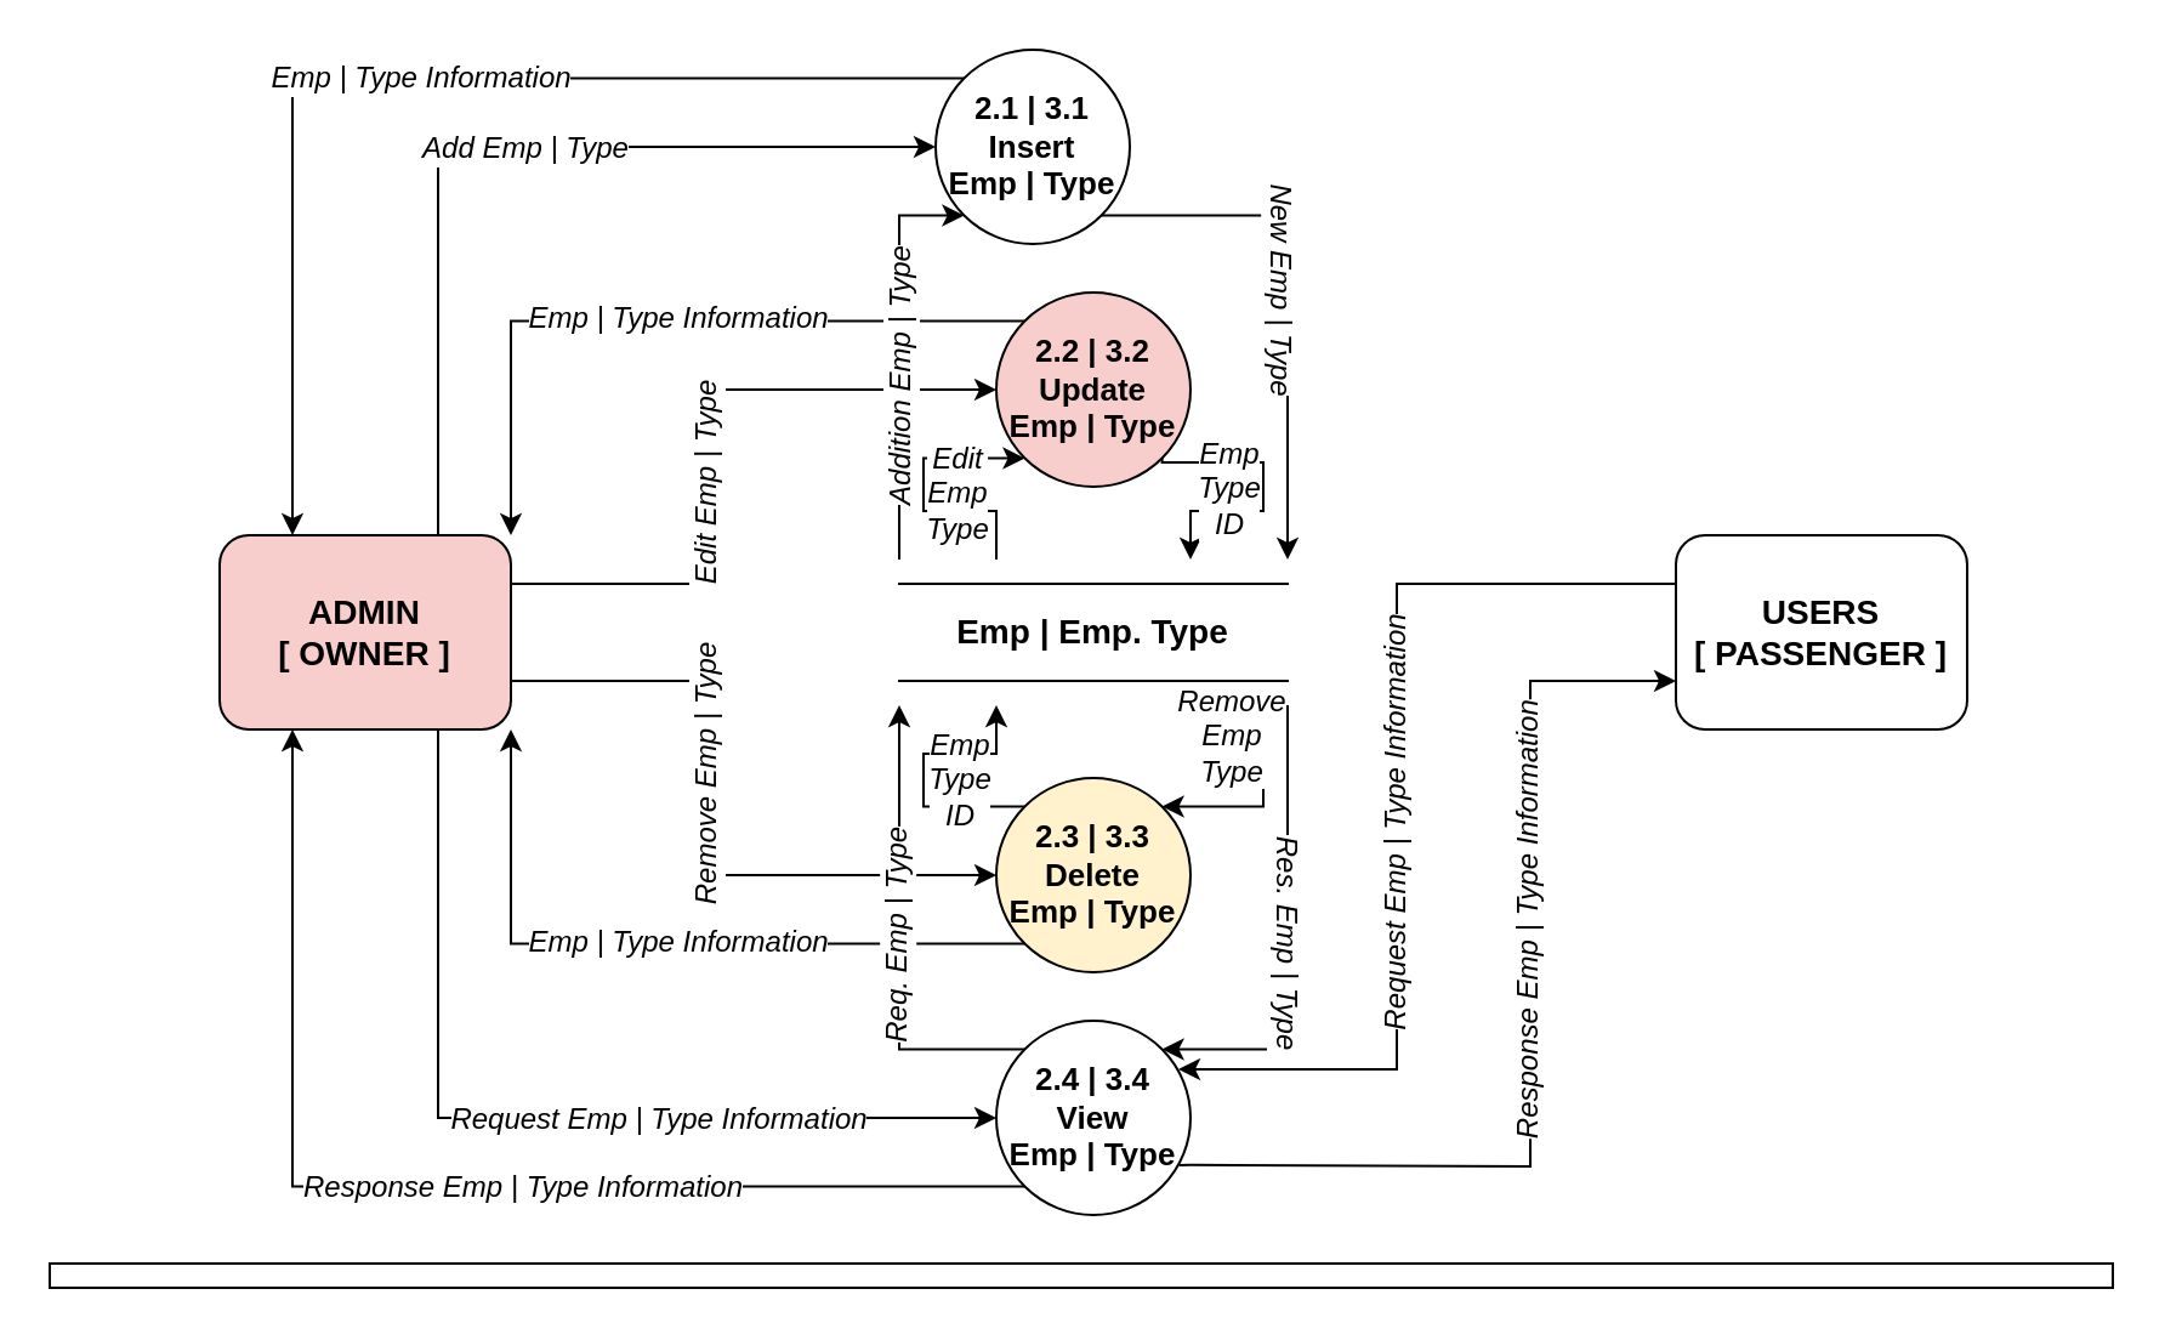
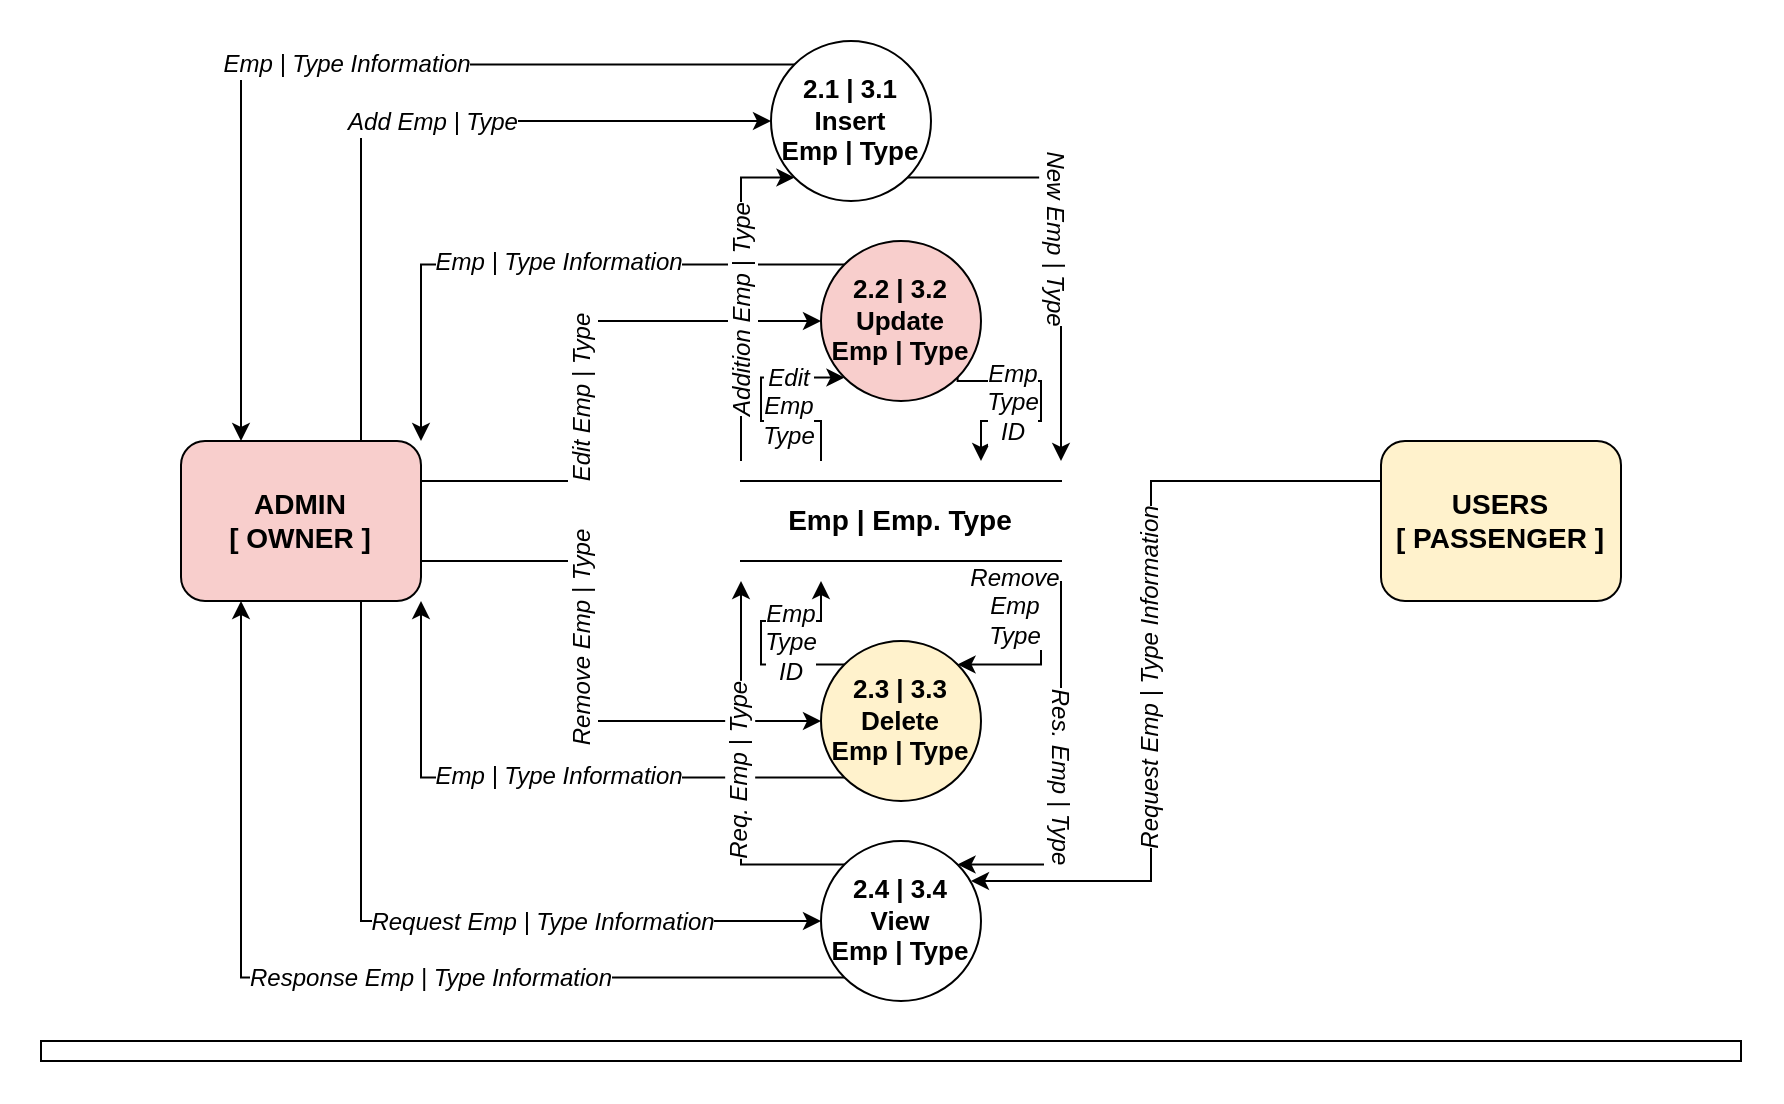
  <mxCell id="0" />
  <mxCell id="1" parent="0" />
  <mxCell id="2" style="edgeStyle=orthogonalEdgeStyle;rounded=0;orthogonalLoop=1;jettySize=auto;html=1;exitX=1;exitY=0.25;exitDx=0;exitDy=0;entryX=0;entryY=0.5;entryDx=0;entryDy=0;" parent="1" source="10" target="24" edge="1"><mxGeometry relative="1" as="geometry"><mxPoint x="120" y="240" as="sourcePoint" /><mxPoint x="300" y="150" as="targetPoint" /><Array as="points"><mxPoint x="290" y="240" /><mxPoint x="290" y="160" /></Array></mxGeometry></mxCell>
  <mxCell id="3" value="Edit Emp | Type" style="edgeLabel;html=1;align=center;verticalAlign=middle;resizable=0;points=[];rotation=-90;fontSize=12;fontStyle=2" parent="2" vertex="1" connectable="0"><mxGeometry x="-0.594" y="-1" relative="1" as="geometry"><mxPoint x="23" y="-41" as="offset" /></mxGeometry></mxCell>
  <mxCell id="4" style="edgeStyle=orthogonalEdgeStyle;rounded=0;orthogonalLoop=1;jettySize=auto;html=1;exitX=1;exitY=0.75;exitDx=0;exitDy=0;entryX=0;entryY=0.5;entryDx=0;entryDy=0;" parent="1" source="10" target="29" edge="1"><mxGeometry relative="1" as="geometry"><Array as="points"><mxPoint x="290" y="280" /><mxPoint x="290" y="360" /></Array></mxGeometry></mxCell>
  <mxCell id="5" value="Remove Emp | Type" style="edgeLabel;html=1;align=center;verticalAlign=middle;resizable=0;points=[];rotation=-90;fontSize=12;fontStyle=2" parent="4" vertex="1" connectable="0"><mxGeometry x="-0.727" y="-1" relative="1" as="geometry"><mxPoint x="42" y="39" as="offset" /></mxGeometry></mxCell>
  <mxCell id="6" style="edgeStyle=orthogonalEdgeStyle;rounded=0;orthogonalLoop=1;jettySize=auto;html=1;exitX=0.75;exitY=0;exitDx=0;exitDy=0;entryX=0;entryY=0.5;entryDx=0;entryDy=0;" parent="1" source="10" target="16" edge="1"><mxGeometry relative="1" as="geometry" /></mxCell>
  <mxCell id="7" value="Add Emp | Type" style="edgeLabel;html=1;align=center;verticalAlign=middle;resizable=0;points=[];fontSize=12;fontStyle=2" parent="6" vertex="1" connectable="0"><mxGeometry x="0.245" relative="1" as="geometry"><mxPoint x="-32" as="offset" /></mxGeometry></mxCell>
  <mxCell id="8" style="edgeStyle=orthogonalEdgeStyle;rounded=0;orthogonalLoop=1;jettySize=auto;html=1;exitX=0.75;exitY=1;exitDx=0;exitDy=0;entryX=0;entryY=0.5;entryDx=0;entryDy=0;" parent="1" source="10" target="36" edge="1"><mxGeometry relative="1" as="geometry" /></mxCell>
  <mxCell id="9" value="Request Emp | Type Information" style="edgeLabel;html=1;align=center;verticalAlign=middle;resizable=0;points=[];fontSize=12;fontStyle=2" parent="8" vertex="1" connectable="0"><mxGeometry x="0.192" y="1" relative="1" as="geometry"><mxPoint x="18" y="1" as="offset" /></mxGeometry></mxCell>
  <mxCell id="10" value="ADMIN&lt;br style=&quot;font-size: 14px;&quot;&gt;[ OWNER ]" style="rounded=1;whiteSpace=wrap;html=1;fontSize=14;fontStyle=1;fillColor=#f8cecc;" parent="1" vertex="1"><mxGeometry x="90" y="220" width="120" height="80" as="geometry" /></mxCell>
  <mxCell id="11" value="" style="rounded=0;whiteSpace=wrap;html=1;" parent="1" vertex="1"><mxGeometry y="520" width="850" height="10" as="geometry" x="20" /></mxCell>
  <mxCell id="12" style="edgeStyle=orthogonalEdgeStyle;rounded=0;orthogonalLoop=1;jettySize=auto;html=1;exitX=1;exitY=1;exitDx=0;exitDy=0;" parent="1" source="16" edge="1"><mxGeometry relative="1" as="geometry"><mxPoint x="530" y="230" as="targetPoint" /><Array as="points"><mxPoint x="530" y="88" /></Array></mxGeometry></mxCell>
  <mxCell id="13" value="New Emp | Type" style="edgeLabel;html=1;align=center;verticalAlign=middle;resizable=0;points=[];rotation=90;fontSize=12;fontStyle=2" parent="12" vertex="1" connectable="0"><mxGeometry x="-0.318" y="-1" relative="1" as="geometry"><mxPoint x="1" y="29" as="offset" /></mxGeometry></mxCell>
  <mxCell id="14" style="edgeStyle=orthogonalEdgeStyle;rounded=0;orthogonalLoop=1;jettySize=auto;html=1;exitX=0;exitY=0;exitDx=0;exitDy=0;entryX=0.25;entryY=0;entryDx=0;entryDy=0;" parent="1" source="16" target="10" edge="1"><mxGeometry relative="1" as="geometry" /></mxCell>
  <mxCell id="15" value="Emp | Type Information" style="edgeLabel;html=1;align=center;verticalAlign=middle;resizable=0;points=[];fontSize=12;fontStyle=2" parent="14" vertex="1" connectable="0"><mxGeometry x="-0.315" relative="1" as="geometry"><mxPoint x="-65" as="offset" /></mxGeometry></mxCell>
  <mxCell id="16" value="2.1 | 3.1&lt;br style=&quot;font-size: 13px;&quot;&gt;Insert &lt;br style=&quot;font-size: 13px;&quot;&gt;Emp | Type" style="ellipse;whiteSpace=wrap;html=1;fontSize=13;fontStyle=1" parent="1" vertex="1"><mxGeometry x="385" y="20" width="80" height="80" as="geometry" /></mxCell>
  <mxCell id="17" style="edgeStyle=orthogonalEdgeStyle;rounded=0;orthogonalLoop=1;jettySize=auto;html=1;exitX=0;exitY=0.25;exitDx=0;exitDy=0;" parent="1" source="19" edge="1"><mxGeometry relative="1" as="geometry"><mxPoint x="675" y="240" as="sourcePoint" /><mxPoint x="485" y="440" as="targetPoint" /><Array as="points"><mxPoint x="575" y="240" /><mxPoint x="575" y="440" /></Array></mxGeometry></mxCell>
  <mxCell id="18" value="Request Emp | Type Information" style="edgeLabel;html=1;align=center;verticalAlign=middle;resizable=0;points=[];rotation=-90;fontSize=12;fontStyle=2" parent="17" vertex="1" connectable="0"><mxGeometry x="-0.597" y="2" relative="1" as="geometry"><mxPoint x="-34" y="98" as="offset" /></mxGeometry></mxCell>
- <mxCell id="19" value="USERS&lt;br style=&quot;font-size: 14px;&quot;&gt;[ PASSENGER ]" style="rounded=1;whiteSpace=wrap;html=1;fontSize=14;fontStyle=1" parent="1" vertex="1"><mxGeometry x="690" y="220" width="120" height="80" as="geometry" /></mxCell>
+ <mxCell id="19" value="USERS&lt;br style=&quot;font-size: 14px;&quot;&gt;[ PASSENGER ]" style="rounded=1;whiteSpace=wrap;html=1;fontSize=14;fontStyle=1;fillColor=#fff2cc;" parent="1" vertex="1"><mxGeometry x="690" y="220" width="120" height="80" as="geometry" /></mxCell>
  <mxCell id="20" style="edgeStyle=orthogonalEdgeStyle;rounded=0;orthogonalLoop=1;jettySize=auto;html=1;exitX=1;exitY=1;exitDx=0;exitDy=0;" parent="1" source="24" edge="1"><mxGeometry relative="1" as="geometry"><mxPoint x="490" y="230" as="targetPoint" /><Array as="points"><mxPoint x="478" y="190" /><mxPoint x="520" y="190" /><mxPoint x="520" y="210" /><mxPoint x="490" y="210" /></Array></mxGeometry></mxCell>
  <mxCell id="21" value="Emp&lt;br&gt;Type&lt;br style=&quot;font-size: 12px;&quot;&gt;ID" style="edgeLabel;html=1;align=center;verticalAlign=middle;resizable=0;points=[];fontSize=12;fontStyle=2" parent="20" vertex="1" connectable="0"><mxGeometry x="-0.485" relative="1" as="geometry"><mxPoint y="10" as="offset" /></mxGeometry></mxCell>
  <mxCell id="22" style="edgeStyle=orthogonalEdgeStyle;rounded=0;orthogonalLoop=1;jettySize=auto;html=1;exitX=0;exitY=0;exitDx=0;exitDy=0;entryX=1;entryY=0;entryDx=0;entryDy=0;" parent="1" source="24" target="10" edge="1"><mxGeometry relative="1" as="geometry" /></mxCell>
  <mxCell id="23" value="Emp | Type Information" style="edgeLabel;html=1;align=center;verticalAlign=middle;resizable=0;points=[];fontSize=12;fontStyle=2" parent="22" vertex="1" connectable="0"><mxGeometry x="-0.12" y="-1" relative="1" as="geometry"><mxPoint x="-11" as="offset" /></mxGeometry></mxCell>
  <mxCell id="24" value="2.2 | 3.2&lt;br style=&quot;border-color: var(--border-color); font-size: 13px;&quot;&gt;Update&lt;br style=&quot;border-color: var(--border-color); font-size: 13px;&quot;&gt;Emp | Type" style="ellipse;whiteSpace=wrap;html=1;fontSize=13;fontStyle=1;fillColor=#f8cecc;" parent="1" vertex="1"><mxGeometry x="410" y="120" width="80" height="80" as="geometry" /></mxCell>
  <mxCell id="25" style="edgeStyle=orthogonalEdgeStyle;rounded=0;orthogonalLoop=1;jettySize=auto;html=1;exitX=0;exitY=0;exitDx=0;exitDy=0;" parent="1" edge="1"><mxGeometry relative="1" as="geometry"><mxPoint x="421.716" y="331.716" as="sourcePoint" /><mxPoint x="410" y="290" as="targetPoint" /><Array as="points"><mxPoint x="380" y="332" /><mxPoint x="380" y="310" /><mxPoint x="410" y="310" /></Array></mxGeometry></mxCell>
  <mxCell id="26" value="Emp&lt;br&gt;Type&lt;br style=&quot;font-size: 12px;&quot;&gt;ID" style="edgeLabel;html=1;align=center;verticalAlign=middle;resizable=0;points=[];fontSize=12;fontStyle=2" parent="25" vertex="1" connectable="0"><mxGeometry x="-0.072" relative="1" as="geometry"><mxPoint x="14" as="offset" /></mxGeometry></mxCell>
  <mxCell id="27" style="edgeStyle=orthogonalEdgeStyle;rounded=0;orthogonalLoop=1;jettySize=auto;html=1;exitX=0;exitY=1;exitDx=0;exitDy=0;entryX=1;entryY=1;entryDx=0;entryDy=0;" parent="1" source="29" target="10" edge="1"><mxGeometry relative="1" as="geometry" /></mxCell>
  <mxCell id="28" value="Emp | Type Information" style="edgeLabel;html=1;align=center;verticalAlign=middle;resizable=0;points=[];fontSize=12;fontStyle=2" parent="27" vertex="1" connectable="0"><mxGeometry x="-0.018" y="-1" relative="1" as="geometry"><mxPoint x="4" as="offset" /></mxGeometry></mxCell>
  <mxCell id="29" value="2.3 | 3.3&lt;br style=&quot;border-color: var(--border-color); font-size: 13px;&quot;&gt;Delete&lt;br style=&quot;border-color: var(--border-color); font-size: 13px;&quot;&gt;Emp | Type" style="ellipse;whiteSpace=wrap;html=1;fontSize=13;fontStyle=1;fillColor=#fff2cc;" parent="1" vertex="1"><mxGeometry x="410" y="320" width="80" height="80" as="geometry" /></mxCell>
  <mxCell id="30" style="edgeStyle=orthogonalEdgeStyle;rounded=0;orthogonalLoop=1;jettySize=auto;html=1;exitX=0;exitY=0;exitDx=0;exitDy=0;" parent="1" source="36" edge="1"><mxGeometry relative="1" as="geometry"><mxPoint x="370" y="290" as="targetPoint" /><Array as="points"><mxPoint x="370" y="432" /></Array></mxGeometry></mxCell>
  <mxCell id="31" value="Req. Emp | Type" style="edgeLabel;html=1;align=center;verticalAlign=middle;resizable=0;points=[];rotation=-90;fontSize=12;fontStyle=2" parent="30" vertex="1" connectable="0"><mxGeometry x="-0.341" relative="1" as="geometry"><mxPoint x="-1" y="-33" as="offset" /></mxGeometry></mxCell>
- <mxCell id="32" style="edgeStyle=orthogonalEdgeStyle;rounded=0;orthogonalLoop=1;jettySize=auto;html=1;entryX=0;entryY=0.75;entryDx=0;entryDy=0;exitX=0.941;exitY=0.743;exitDx=0;exitDy=0;exitPerimeter=0;" parent="1" source="36" target="19" edge="1"><mxGeometry relative="1" as="geometry"><mxPoint x="490" y="480" as="sourcePoint" /><Array as="points"><mxPoint x="490" y="479" /><mxPoint x="630" y="480" /><mxPoint x="630" y="280" /></Array></mxGeometry></mxCell>
- <mxCell id="33" value="Response Emp | Type Information" style="edgeLabel;html=1;align=center;verticalAlign=middle;resizable=0;points=[];rotation=-90;fontSize=12;fontStyle=2" parent="32" vertex="1" connectable="0"><mxGeometry x="-0.467" y="-2" relative="1" as="geometry"><mxPoint x="36" y="-102" as="offset" /></mxGeometry></mxCell>
  <mxCell id="34" style="edgeStyle=orthogonalEdgeStyle;rounded=0;orthogonalLoop=1;jettySize=auto;html=1;exitX=0;exitY=1;exitDx=0;exitDy=0;entryX=0.25;entryY=1;entryDx=0;entryDy=0;" parent="1" source="36" target="10" edge="1"><mxGeometry relative="1" as="geometry" /></mxCell>
  <mxCell id="35" value="Response Emp | Type Information" style="edgeLabel;html=1;align=center;verticalAlign=middle;resizable=0;points=[];fontSize=12;fontStyle=2" parent="34" vertex="1" connectable="0"><mxGeometry x="-0.219" relative="1" as="geometry"><mxPoint x="-16" as="offset" /></mxGeometry></mxCell>
  <mxCell id="36" value="2.4 | 3.4&lt;br style=&quot;border-color: var(--border-color); font-size: 13px;&quot;&gt;View&lt;br style=&quot;border-color: var(--border-color); font-size: 13px;&quot;&gt;Emp | Type" style="ellipse;whiteSpace=wrap;html=1;fontSize=13;fontStyle=1" parent="1" vertex="1"><mxGeometry x="410" y="420" width="80" height="80" as="geometry" /></mxCell>
  <mxCell id="37" style="edgeStyle=orthogonalEdgeStyle;rounded=0;orthogonalLoop=1;jettySize=auto;html=1;entryX=0;entryY=1;entryDx=0;entryDy=0;" parent="1" target="16" edge="1"><mxGeometry relative="1" as="geometry"><mxPoint x="370" y="230" as="sourcePoint" /><Array as="points"><mxPoint x="370" y="88" /></Array></mxGeometry></mxCell>
  <mxCell id="38" value="Addition Emp | Type" style="edgeLabel;html=1;align=center;verticalAlign=middle;resizable=0;points=[];rotation=-90;fontSize=12;fontStyle=2" parent="37" vertex="1" connectable="0"><mxGeometry x="0.261" y="-1" relative="1" as="geometry"><mxPoint x="-1" y="32" as="offset" /></mxGeometry></mxCell>
  <mxCell id="39" style="edgeStyle=orthogonalEdgeStyle;rounded=0;orthogonalLoop=1;jettySize=auto;html=1;entryX=0;entryY=1;entryDx=0;entryDy=0;" parent="1" target="24" edge="1"><mxGeometry relative="1" as="geometry"><mxPoint x="410" y="230" as="sourcePoint" /><Array as="points"><mxPoint x="410" y="210" /><mxPoint x="380" y="210" /><mxPoint x="380" y="188" /><mxPoint x="422" y="188" /></Array></mxGeometry></mxCell>
  <mxCell id="40" value="Edit&lt;br style=&quot;font-size: 12px;&quot;&gt;Emp&lt;br&gt;Type" style="edgeLabel;html=1;align=center;verticalAlign=middle;resizable=0;points=[];fontSize=12;fontStyle=2" parent="39" vertex="1" connectable="0"><mxGeometry x="0.415" relative="1" as="geometry"><mxPoint x="5" y="14" as="offset" /></mxGeometry></mxCell>
  <mxCell id="41" style="edgeStyle=orthogonalEdgeStyle;rounded=0;orthogonalLoop=1;jettySize=auto;html=1;entryX=1;entryY=0;entryDx=0;entryDy=0;" parent="1" target="36" edge="1"><mxGeometry relative="1" as="geometry"><mxPoint x="530" y="290" as="sourcePoint" /><Array as="points"><mxPoint x="530" y="432" /></Array></mxGeometry></mxCell>
  <mxCell id="42" value="Res. Emp | Type" style="edgeLabel;html=1;align=center;verticalAlign=middle;resizable=0;points=[];rotation=90;fontSize=12;fontStyle=2" parent="41" vertex="1" connectable="0"><mxGeometry x="0.307" y="-1" relative="1" as="geometry"><mxPoint x="2" y="-29" as="offset" /></mxGeometry></mxCell>
  <mxCell id="43" style="edgeStyle=orthogonalEdgeStyle;rounded=0;orthogonalLoop=1;jettySize=auto;html=1;entryX=1;entryY=0;entryDx=0;entryDy=0;" parent="1" target="29" edge="1"><mxGeometry relative="1" as="geometry"><mxPoint x="490" y="290" as="sourcePoint" /><Array as="points"><mxPoint x="490" y="310" /><mxPoint x="520" y="310" /><mxPoint x="520" y="332" /></Array></mxGeometry></mxCell>
  <mxCell id="44" value="Remove&lt;br style=&quot;font-size: 12px;&quot;&gt;Emp&lt;br&gt;Type" style="edgeLabel;html=1;align=center;verticalAlign=middle;resizable=0;points=[];fontSize=12;fontStyle=2" parent="43" vertex="1" connectable="0"><mxGeometry x="-0.029" y="-1" relative="1" as="geometry"><mxPoint x="-13" y="-13" as="offset" /></mxGeometry></mxCell>
  <mxCell id="45" value="Emp | Emp. Type" style="html=1;dashed=0;whiteSpace=wrap;shape=partialRectangle;right=0;left=0;fontSize=14;fontStyle=1" parent="1" vertex="1"><mxGeometry x="370" y="240" width="160" height="40" as="geometry" /></mxCell>
